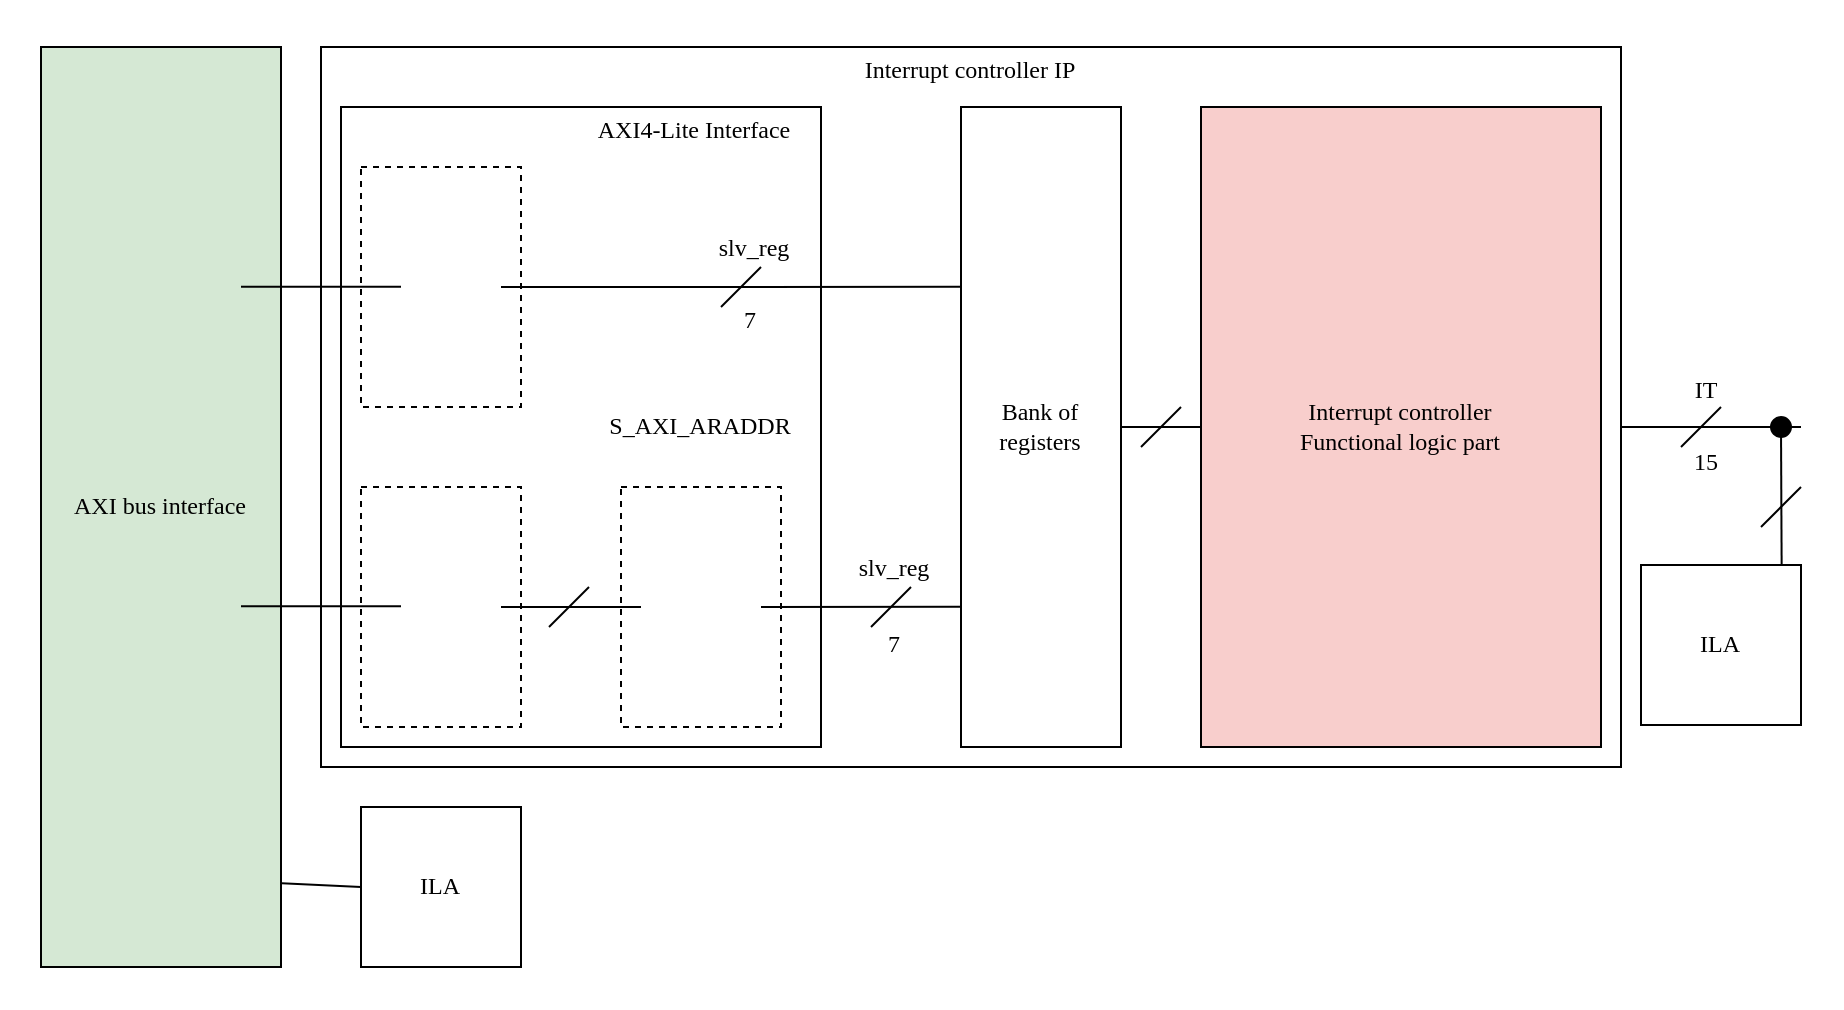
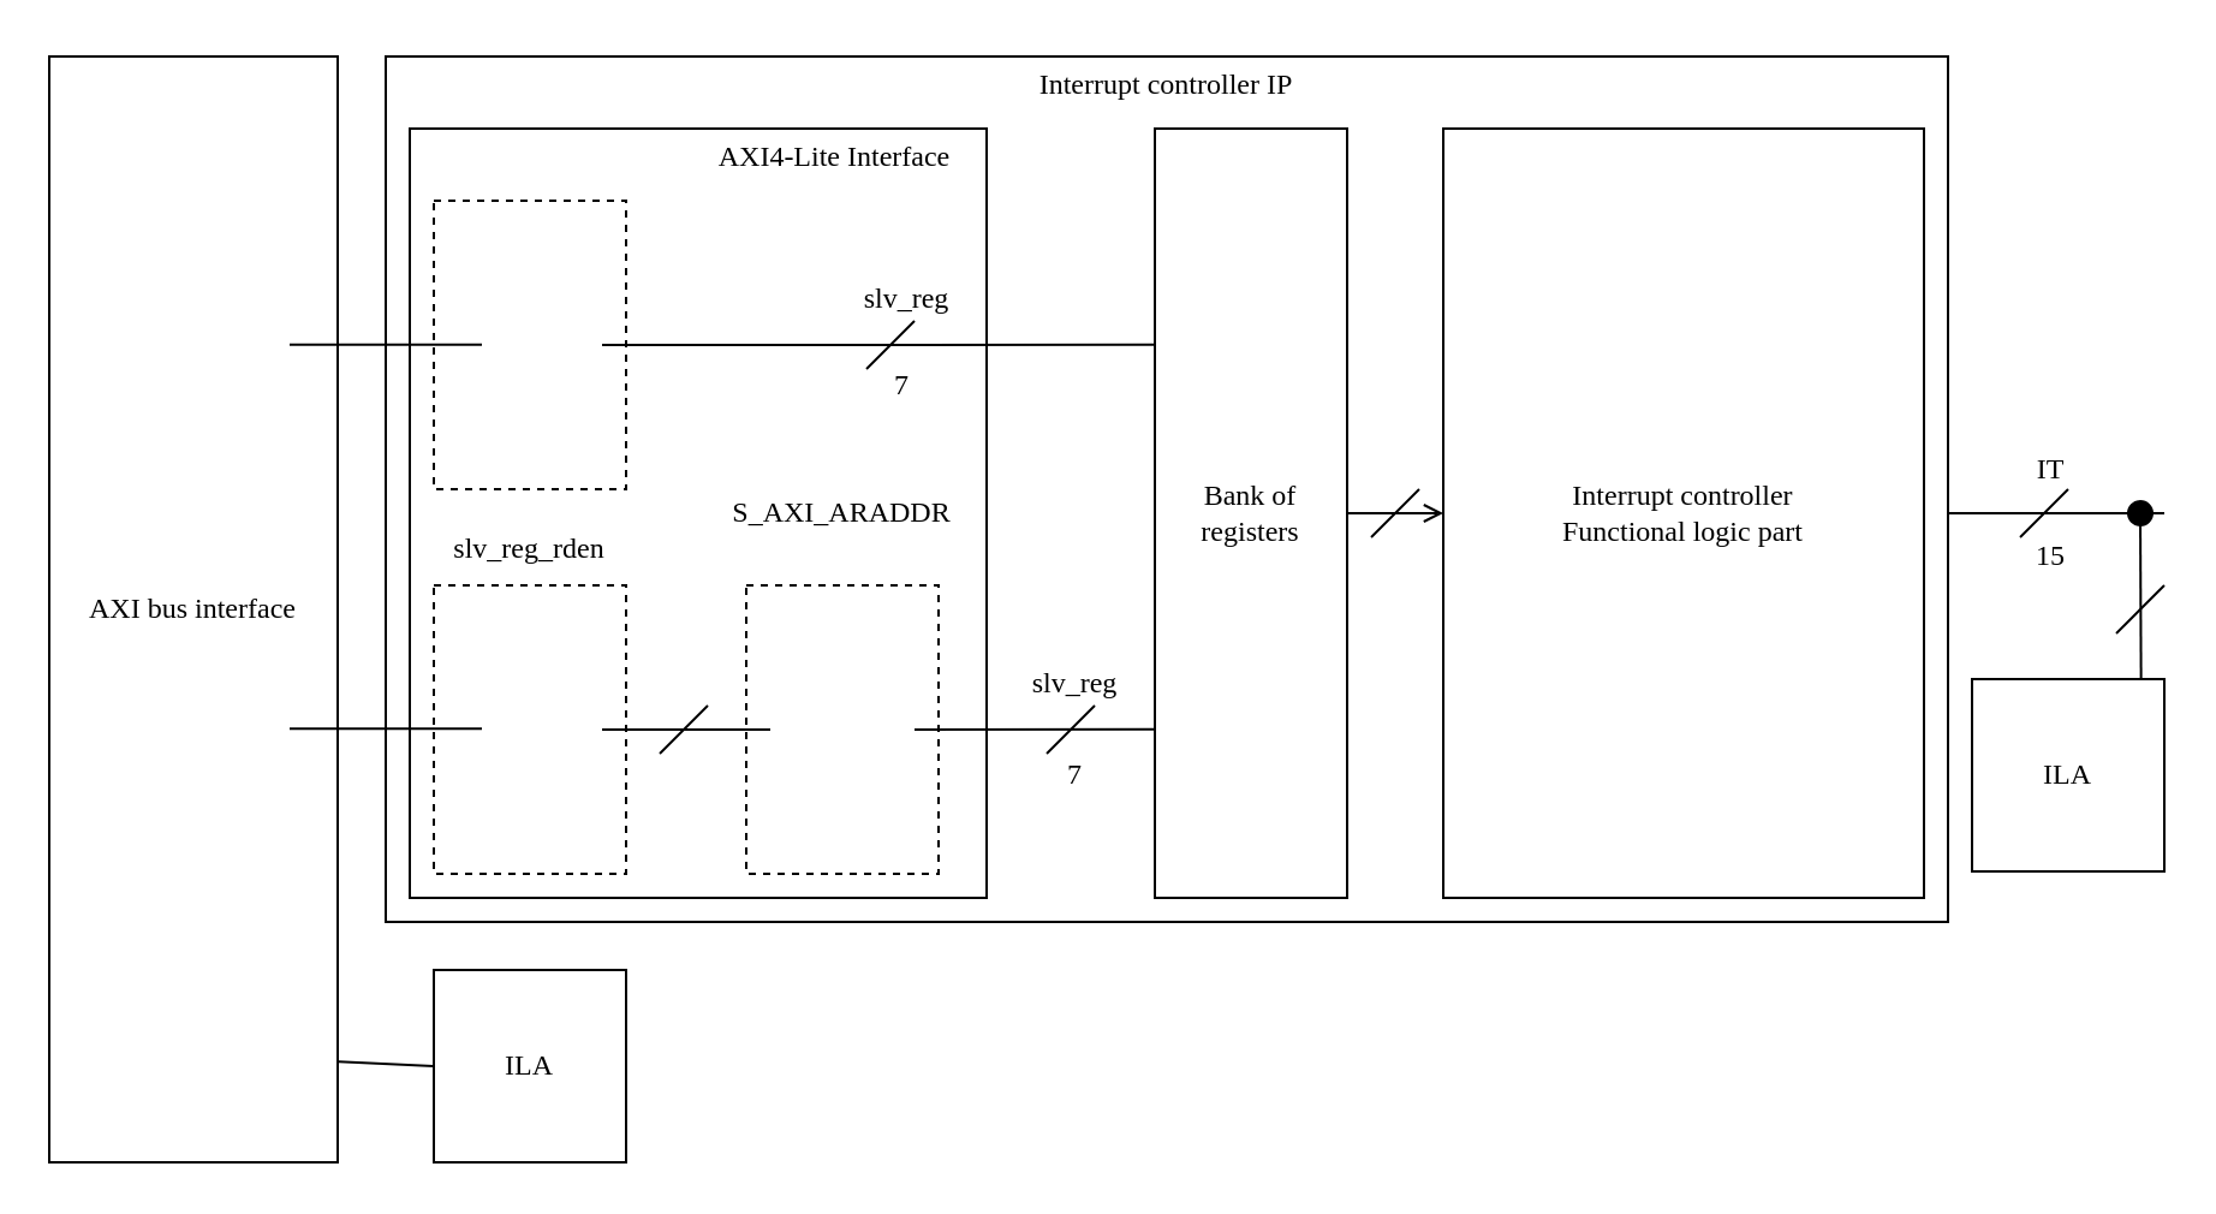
  <mxCell id="0" />
  <mxCell id="1" parent="0" />
  <mxCell id="2" value="" style="rounded=0;whiteSpace=wrap;html=1;" vertex="1" parent="1"><mxGeometry x="160" y="23" width="650" height="360" as="geometry" /></mxCell>
  <mxCell id="3" value="" style="rounded=0;whiteSpace=wrap;html=1;" vertex="1" parent="1"><mxGeometry x="170" y="53" width="240" height="320" as="geometry" /></mxCell>
  <mxCell id="4" value="" style="rounded=0;whiteSpace=wrap;html=1;dashed=1;" vertex="1" parent="1"><mxGeometry x="310" y="243" width="80" height="120" as="geometry" /></mxCell>
  <mxCell id="5" value="" style="rounded=0;whiteSpace=wrap;html=1;dashed=1;" vertex="1" parent="1"><mxGeometry x="180" y="83" width="80" height="120" as="geometry" /></mxCell>
  <mxCell id="6" value="" style="rounded=0;whiteSpace=wrap;html=1;dashed=1;" vertex="1" parent="1"><mxGeometry x="180" y="243" width="80" height="120" as="geometry" /></mxCell>
+ <mxCell id="7" value="&lt;font face=&quot;Verdana&quot;&gt;slv_reg_rden&lt;/font&gt;" style="text;html=1;strokeColor=none;fillColor=none;align=center;verticalAlign=middle;whiteSpace=wrap;rounded=0;" vertex="1" parent="1"><mxGeometry x="190" y="213" width="60" height="30" as="geometry" /></mxCell>
  <mxCell id="8" value="" style="endArrow=none;html=1;rounded=0;" edge="1" parent="1"><mxGeometry width="50" height="50" relative="1" as="geometry"><mxPoint x="250" y="303" as="sourcePoint" /><mxPoint x="320" y="303" as="targetPoint" /></mxGeometry></mxCell>
  <mxCell id="9" value="&lt;font face=&quot;Verdana&quot;&gt;S_AXI_ARADDR&lt;/font&gt;" style="text;html=1;strokeColor=none;fillColor=none;align=center;verticalAlign=middle;whiteSpace=wrap;rounded=0;" vertex="1" parent="1"><mxGeometry x="320" y="198" width="60" height="30" as="geometry" /></mxCell>
  <mxCell id="10" value="&lt;font face=&quot;Verdana&quot;&gt;AXI4-Lite Interface&lt;/font&gt;" style="text;html=1;strokeColor=none;fillColor=none;align=center;verticalAlign=middle;whiteSpace=wrap;rounded=0;" vertex="1" parent="1"><mxGeometry x="267" y="50" width="160" height="30" as="geometry" /></mxCell>
  <mxCell id="11" value="&lt;font face=&quot;Verdana&quot;&gt;Bank of registers&lt;/font&gt;" style="rounded=0;whiteSpace=wrap;html=1;" vertex="1" parent="1"><mxGeometry x="480" y="53" width="80" height="320" as="geometry" /></mxCell>
  <mxCell id="12" value="" style="endArrow=none;html=1;rounded=0;" edge="1" parent="1"><mxGeometry width="50" height="50" relative="1" as="geometry"><mxPoint x="274" y="313" as="sourcePoint" /><mxPoint x="294" y="293" as="targetPoint" /></mxGeometry></mxCell>
  <mxCell id="13" value="" style="endArrow=none;html=1;rounded=0;entryX=0.003;entryY=0.281;entryDx=0;entryDy=0;entryPerimeter=0;" edge="1" parent="1" target="11"><mxGeometry width="50" height="50" relative="1" as="geometry"><mxPoint x="250" y="143" as="sourcePoint" /><mxPoint x="470" y="143" as="targetPoint" /></mxGeometry></mxCell>
  <mxCell id="14" value="" style="endArrow=none;html=1;rounded=0;" edge="1" parent="1"><mxGeometry width="50" height="50" relative="1" as="geometry"><mxPoint x="360" y="153" as="sourcePoint" /><mxPoint x="380" y="133" as="targetPoint" /></mxGeometry></mxCell>
  <mxCell id="15" value="&lt;font face=&quot;Verdana&quot;&gt;slv_reg&lt;/font&gt;" style="text;html=1;strokeColor=none;fillColor=none;align=center;verticalAlign=middle;whiteSpace=wrap;rounded=0;" vertex="1" parent="1"><mxGeometry x="297" y="109" width="160" height="30" as="geometry" /></mxCell>
  <mxCell id="16" value="" style="endArrow=none;html=1;rounded=0;entryX=-0.003;entryY=0.781;entryDx=0;entryDy=0;entryPerimeter=0;" edge="1" parent="1" target="11"><mxGeometry width="50" height="50" relative="1" as="geometry"><mxPoint x="380" y="303" as="sourcePoint" /><mxPoint x="450" y="303" as="targetPoint" /></mxGeometry></mxCell>
  <mxCell id="17" value="" style="endArrow=none;html=1;rounded=0;" edge="1" parent="1"><mxGeometry width="50" height="50" relative="1" as="geometry"><mxPoint x="435" y="313" as="sourcePoint" /><mxPoint x="455" y="293" as="targetPoint" /></mxGeometry></mxCell>
  <mxCell id="18" value="&lt;font face=&quot;Verdana&quot;&gt;slv_reg&lt;/font&gt;" style="text;html=1;strokeColor=none;fillColor=none;align=center;verticalAlign=middle;whiteSpace=wrap;rounded=0;" vertex="1" parent="1"><mxGeometry x="367" y="269" width="160" height="30" as="geometry" /></mxCell>
  <mxCell id="19" value="&lt;font face=&quot;Verdana&quot;&gt;7&lt;/font&gt;" style="text;html=1;strokeColor=none;fillColor=none;align=center;verticalAlign=middle;whiteSpace=wrap;rounded=0;" vertex="1" parent="1"><mxGeometry x="367" y="307" width="160" height="30" as="geometry" /></mxCell>
  <mxCell id="20" value="&lt;font face=&quot;Verdana&quot;&gt;7&lt;/font&gt;" style="text;html=1;strokeColor=none;fillColor=none;align=center;verticalAlign=middle;whiteSpace=wrap;rounded=0;" vertex="1" parent="1"><mxGeometry x="295" y="145" width="160" height="30" as="geometry" /></mxCell>
- <mxCell id="21" value="&lt;font face=&quot;Verdana&quot;&gt;Interrupt controller&lt;br&gt;Functional logic part&lt;/font&gt;" style="rounded=0;whiteSpace=wrap;html=1;fillColor=#f8cecc;" vertex="1" parent="1"><mxGeometry x="600" y="53" width="200" height="320" as="geometry" /></mxCell>
- <mxCell id="22" value="" style="endArrow=none;html=1;rounded=0;exitX=1;exitY=0.5;exitDx=0;exitDy=0;entryX=0;entryY=0.5;entryDx=0;entryDy=0;" edge="1" parent="1" source="11" target="21"><mxGeometry width="50" height="50" relative="1" as="geometry"><mxPoint x="570" y="243" as="sourcePoint" /><mxPoint x="620" y="193" as="targetPoint" /></mxGeometry></mxCell>
+ <mxCell id="21" value="&lt;font face=&quot;Verdana&quot;&gt;Interrupt controller&lt;br&gt;Functional logic part&lt;/font&gt;" style="rounded=0;whiteSpace=wrap;html=1;" vertex="1" parent="1"><mxGeometry x="600" y="53" width="200" height="320" as="geometry" /></mxCell>
+ <mxCell id="22" value="" style="endArrow=open;html=1;rounded=0;exitX=1;exitY=0.5;exitDx=0;exitDy=0;entryX=0;entryY=0.5;entryDx=0;entryDy=0;" edge="1" parent="1" source="11" target="21"><mxGeometry width="50" height="50" relative="1" as="geometry"><mxPoint x="570" y="243" as="sourcePoint" /><mxPoint x="620" y="193" as="targetPoint" /></mxGeometry></mxCell>
  <mxCell id="23" value="" style="endArrow=none;html=1;rounded=0;" edge="1" parent="1"><mxGeometry width="50" height="50" relative="1" as="geometry"><mxPoint x="570" y="223" as="sourcePoint" /><mxPoint x="590" y="203" as="targetPoint" /></mxGeometry></mxCell>
  <mxCell id="24" value="" style="endArrow=none;html=1;rounded=0;exitX=1;exitY=0.5;exitDx=0;exitDy=0;" edge="1" parent="1"><mxGeometry width="50" height="50" relative="1" as="geometry"><mxPoint x="810" y="213" as="sourcePoint" /><mxPoint x="900" y="213" as="targetPoint" /></mxGeometry></mxCell>
  <mxCell id="25" value="" style="endArrow=none;html=1;rounded=0;" edge="1" parent="1"><mxGeometry width="50" height="50" relative="1" as="geometry"><mxPoint x="840" y="223" as="sourcePoint" /><mxPoint x="860" y="203" as="targetPoint" /></mxGeometry></mxCell>
  <mxCell id="26" value="&lt;font face=&quot;Verdana&quot;&gt;IT&lt;/font&gt;" style="text;html=1;strokeColor=none;fillColor=none;align=center;verticalAlign=middle;whiteSpace=wrap;rounded=0;" vertex="1" parent="1"><mxGeometry x="823" y="180" width="60" height="30" as="geometry" /></mxCell>
  <mxCell id="27" value="&lt;font face=&quot;Verdana&quot;&gt;15&lt;/font&gt;" style="text;html=1;strokeColor=none;fillColor=none;align=center;verticalAlign=middle;whiteSpace=wrap;rounded=0;" vertex="1" parent="1"><mxGeometry x="823" y="216" width="60" height="30" as="geometry" /></mxCell>
- <mxCell id="28" value="&lt;font face=&quot;Verdana&quot;&gt;AXI bus interface&lt;br&gt;&lt;/font&gt;" style="rounded=0;whiteSpace=wrap;html=1;fillColor=#d5e8d4;" vertex="1" parent="1"><mxGeometry y="23" width="120" height="460" as="geometry" x="20" /></mxCell>
+ <mxCell id="28" value="&lt;font face=&quot;Verdana&quot;&gt;AXI bus interface&lt;br&gt;&lt;/font&gt;" style="rounded=0;whiteSpace=wrap;html=1;" vertex="1" parent="1"><mxGeometry y="23" width="120" height="460" as="geometry" x="20" /></mxCell>
  <mxCell id="29" value="&lt;font face=&quot;Verdana&quot;&gt;ILA&lt;/font&gt;" style="rounded=0;whiteSpace=wrap;html=1;" vertex="1" parent="1"><mxGeometry x="180" y="403" width="80" height="80" as="geometry" /></mxCell>
  <mxCell id="30" value="&lt;font face=&quot;Verdana&quot;&gt;ILA&lt;/font&gt;" style="rounded=0;whiteSpace=wrap;html=1;" vertex="1" parent="1"><mxGeometry x="820" y="282" width="80" height="80" as="geometry" /></mxCell>
  <mxCell id="31" value="" style="endArrow=none;html=1;rounded=0;exitX=0.879;exitY=0.002;exitDx=0;exitDy=0;exitPerimeter=0;" edge="1" parent="1" source="30"><mxGeometry width="50" height="50" relative="1" as="geometry"><mxPoint x="840" y="263" as="sourcePoint" /><mxPoint x="890" y="213" as="targetPoint" /></mxGeometry></mxCell>
  <mxCell id="32" value="" style="ellipse;whiteSpace=wrap;html=1;aspect=fixed;fillColor=#000000;" vertex="1" parent="1"><mxGeometry x="885" y="208" width="10" height="10" as="geometry" /></mxCell>
  <mxCell id="33" value="" style="endArrow=none;html=1;rounded=0;" edge="1" parent="1"><mxGeometry width="50" height="50" relative="1" as="geometry"><mxPoint x="880" y="263" as="sourcePoint" /><mxPoint x="900" y="243" as="targetPoint" /></mxGeometry></mxCell>
  <mxCell id="34" value="" style="endArrow=none;html=1;rounded=0;exitX=1.003;exitY=0.909;exitDx=0;exitDy=0;exitPerimeter=0;" edge="1" parent="1" source="28"><mxGeometry width="50" height="50" relative="1" as="geometry"><mxPoint x="130" y="493" as="sourcePoint" /><mxPoint x="180" y="443" as="targetPoint" /></mxGeometry></mxCell>
  <mxCell id="35" value="" style="endArrow=none;html=1;rounded=0;fontFamily=Verdana;" edge="1" parent="1"><mxGeometry width="50" height="50" relative="1" as="geometry"><mxPoint x="120" y="142.87" as="sourcePoint" /><mxPoint x="200" y="142.87" as="targetPoint" /></mxGeometry></mxCell>
  <mxCell id="36" value="" style="endArrow=none;html=1;rounded=0;fontFamily=Verdana;" edge="1" parent="1"><mxGeometry width="50" height="50" relative="1" as="geometry"><mxPoint x="120" y="302.6" as="sourcePoint" /><mxPoint x="200" y="302.6" as="targetPoint" /></mxGeometry></mxCell>
  <mxCell id="37" value="&lt;font face=&quot;Verdana&quot;&gt;Interrupt controller IP&lt;br&gt;&lt;/font&gt;" style="text;html=1;strokeColor=none;fillColor=none;align=center;verticalAlign=middle;whiteSpace=wrap;rounded=0;" vertex="1" parent="1"><mxGeometry x="405" y="20" width="160" height="30" as="geometry" /></mxCell>
